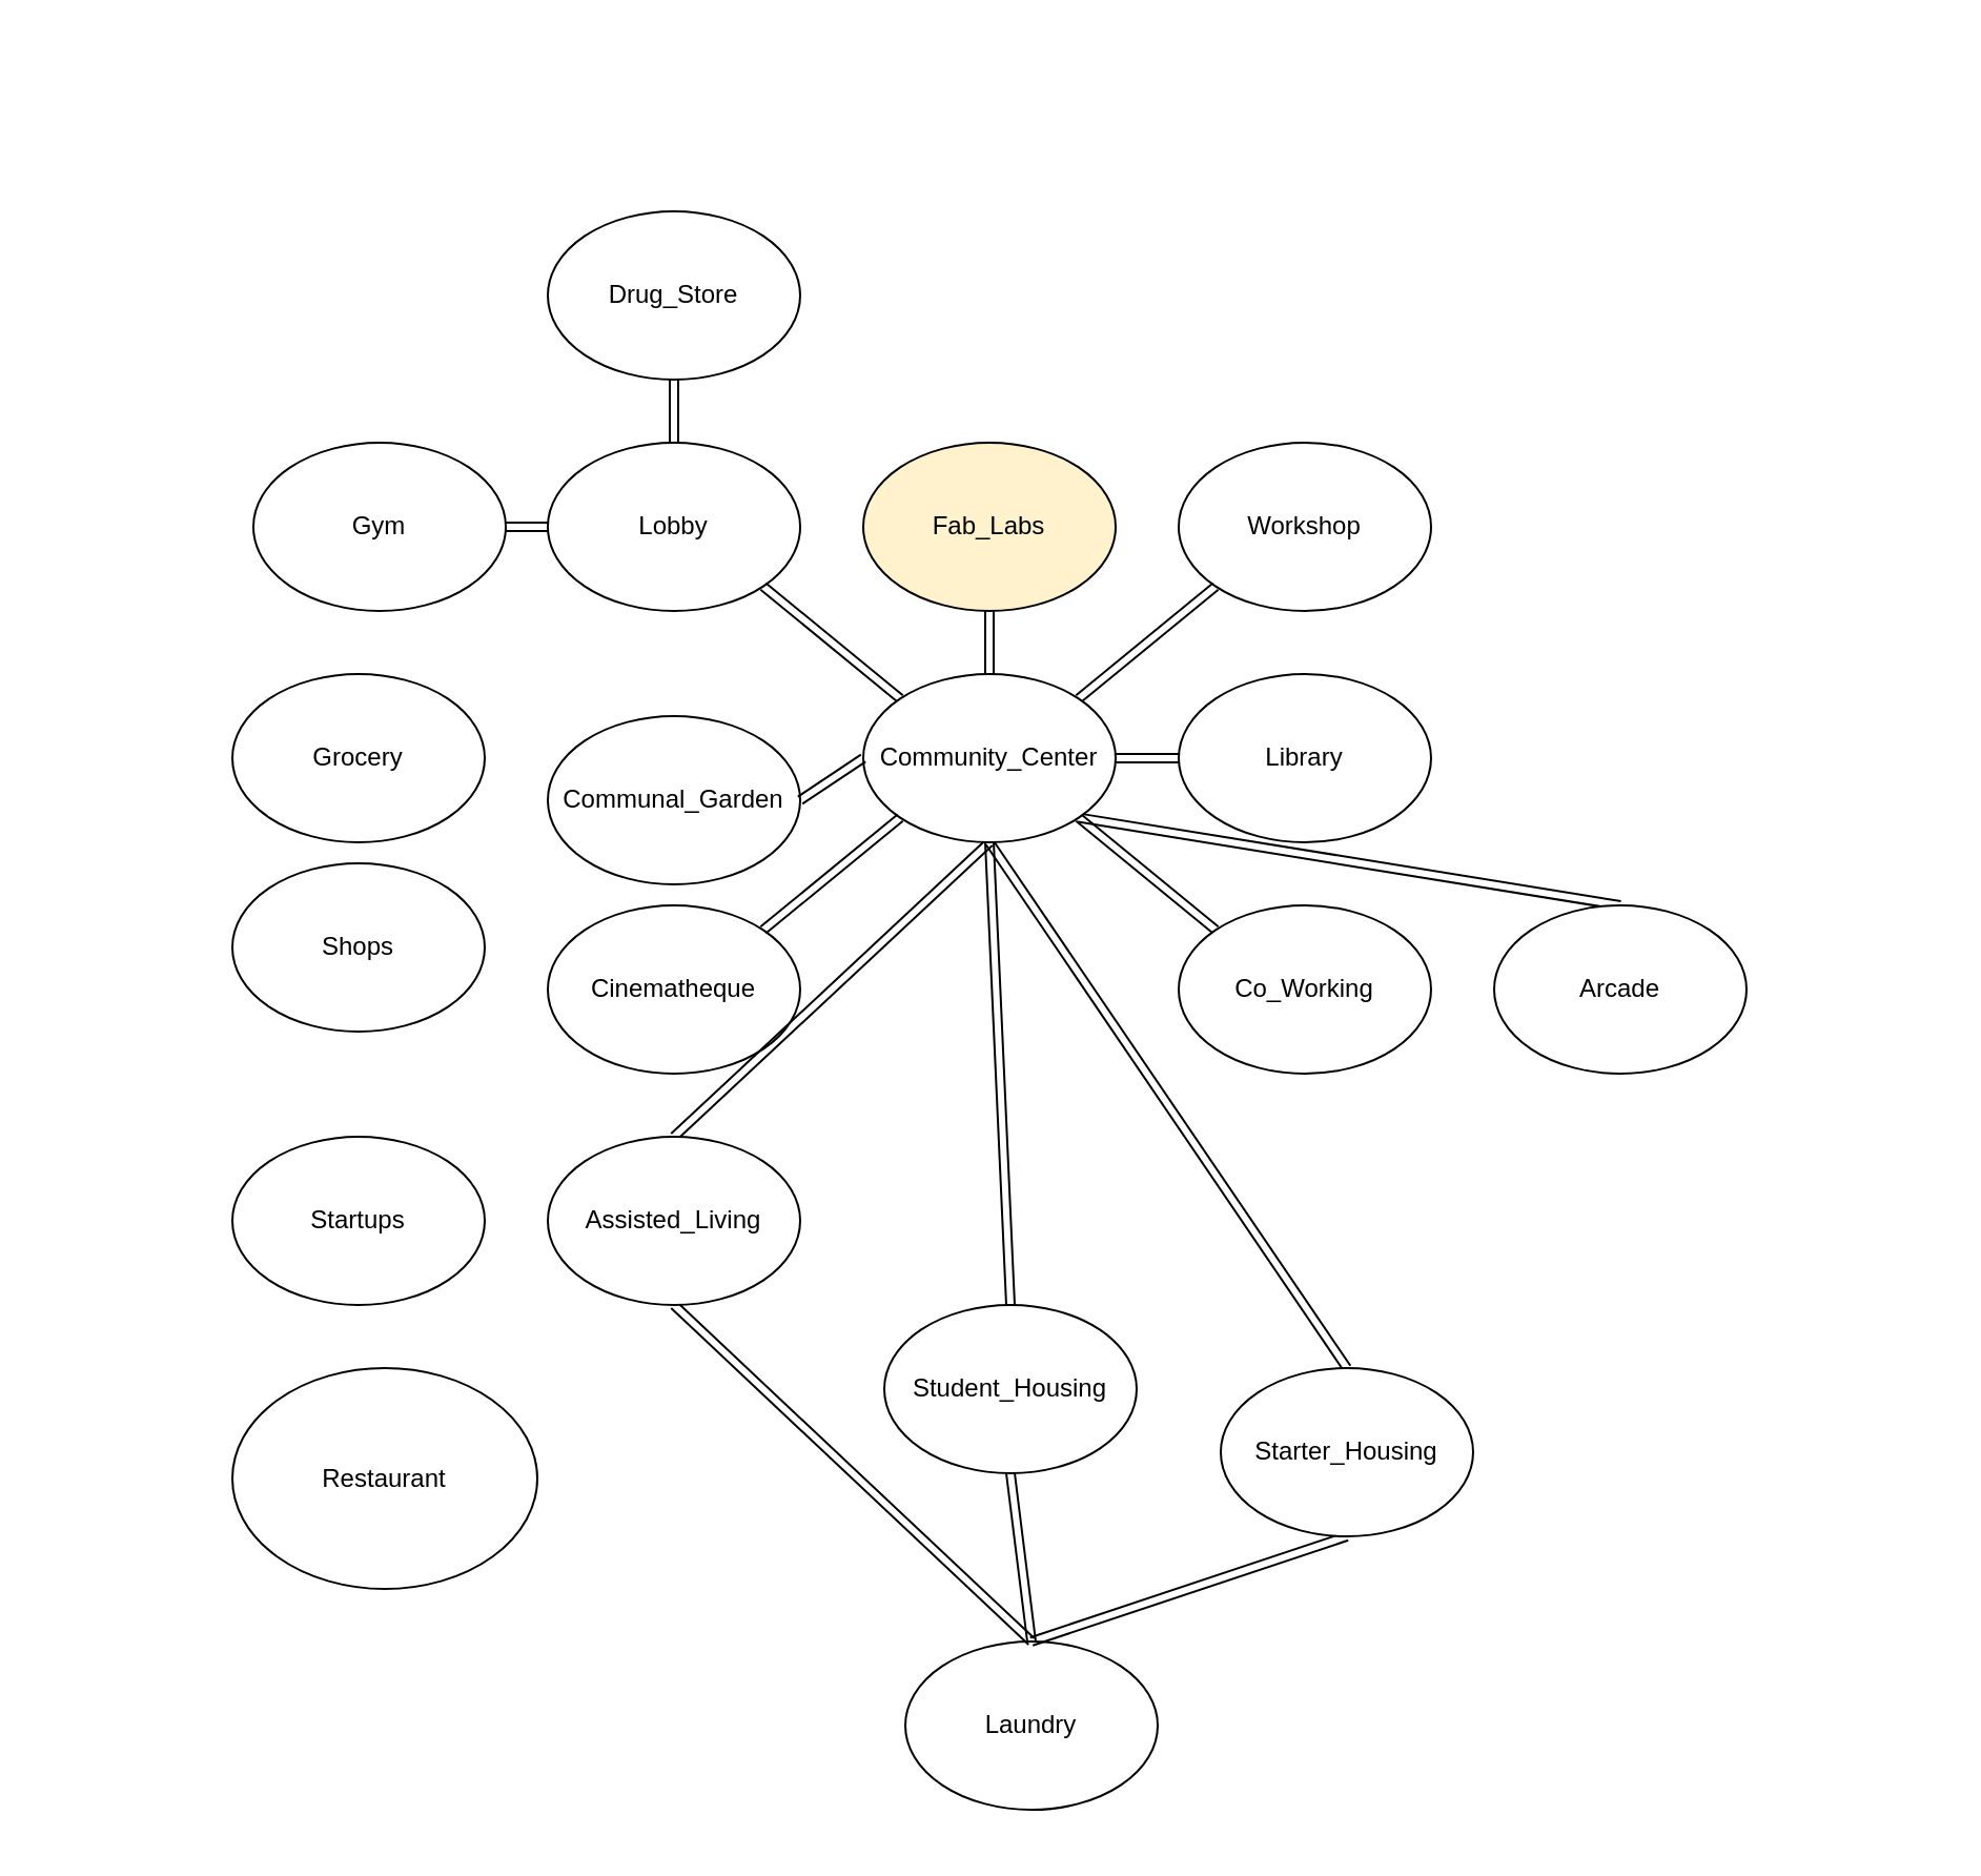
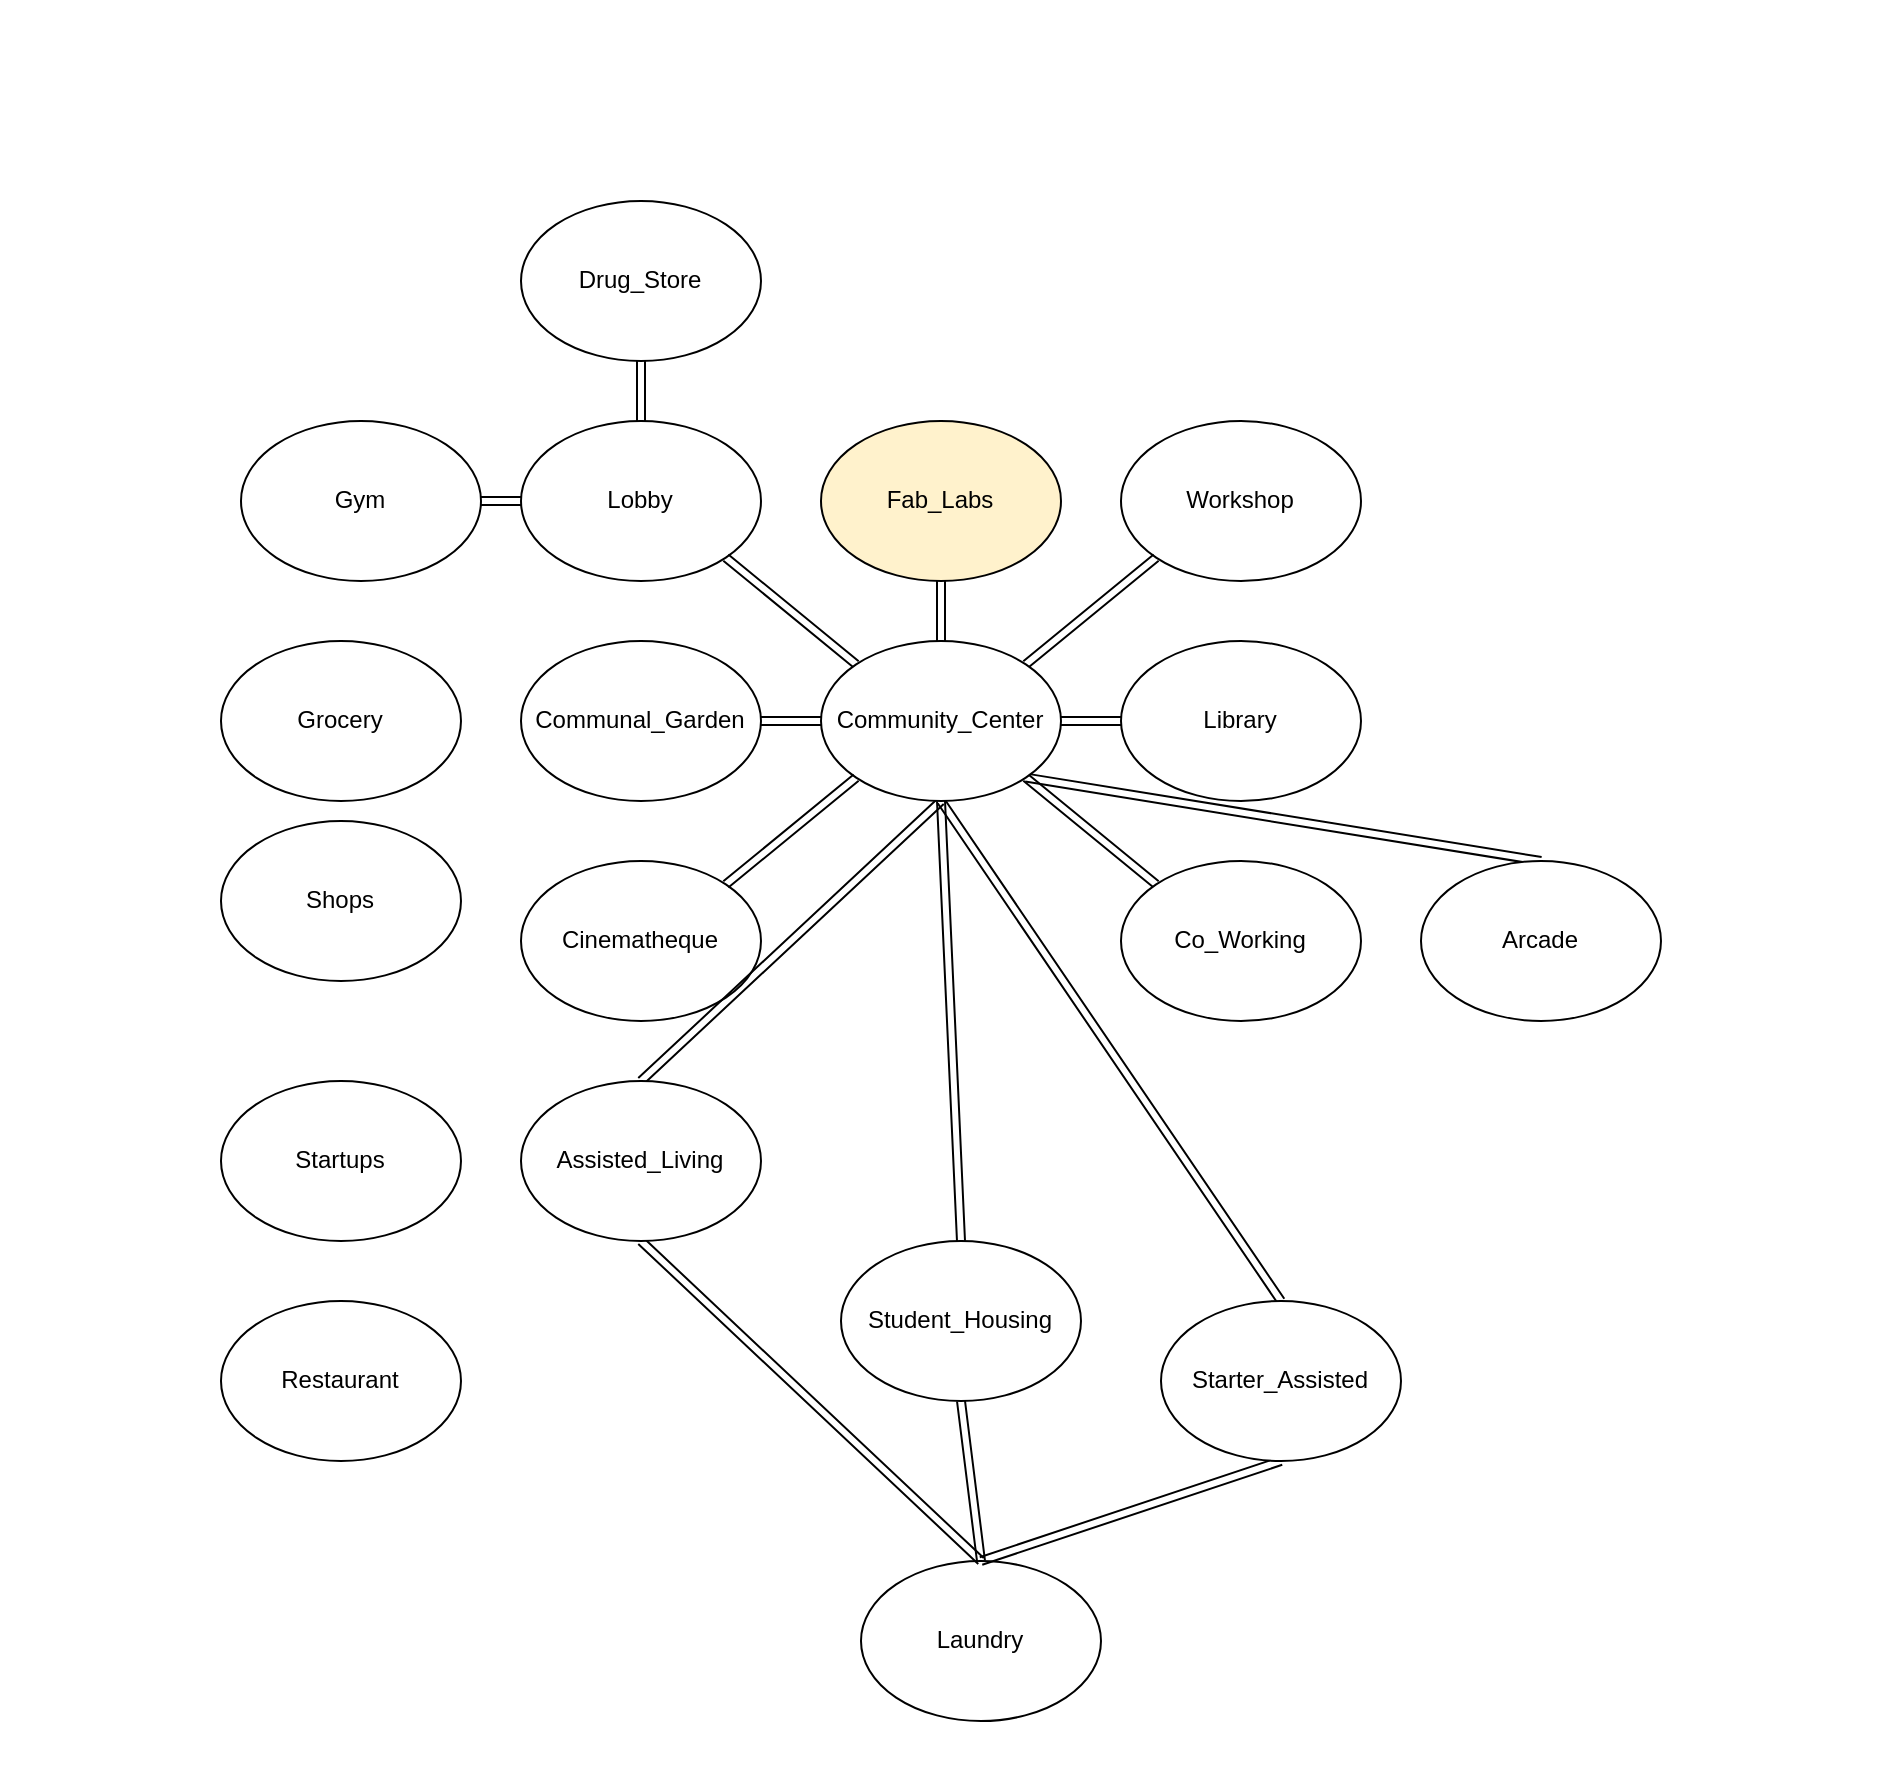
  <mxCell id="0" />
  <mxCell id="1" parent="0" />
  <mxCell id="2" value="" style="rounded=0;whiteSpace=wrap;html=1;strokeColor=#FFFFFF;" vertex="1" parent="1"><mxGeometry x="20" y="20" width="900" height="850" as="geometry" /></mxCell>
  <mxCell id="3" style="edgeStyle=none;rounded=0;orthogonalLoop=1;jettySize=auto;html=1;exitX=0.5;exitY=0;exitDx=0;exitDy=0;entryX=1;entryY=1;entryDx=0;entryDy=0;shape=link;" edge="1" parent="1" source="4" target="27"><mxGeometry relative="1" as="geometry" /></mxCell>
  <mxCell id="4" value="Arcade" style="ellipse;whiteSpace=wrap;html=1;" vertex="1" parent="1"><mxGeometry x="710" y="430" width="120" height="80" as="geometry" /></mxCell>
- <mxCell id="5" value="Communal_Garden" style="ellipse;whiteSpace=wrap;html=1;" vertex="1" parent="1"><mxGeometry x="260" y="340" width="120" height="80" as="geometry" /></mxCell>
+ <mxCell id="5" value="Communal_Garden" style="ellipse;whiteSpace=wrap;html=1;" vertex="1" parent="1"><mxGeometry x="260" y="320" width="120" height="80" as="geometry" /></mxCell>
  <mxCell id="6" style="edgeStyle=none;rounded=0;orthogonalLoop=1;jettySize=auto;html=1;exitX=0.5;exitY=0;exitDx=0;exitDy=0;entryX=0.5;entryY=1;entryDx=0;entryDy=0;shape=link;" edge="1" parent="1" source="8" target="10"><mxGeometry relative="1" as="geometry" /></mxCell>
  <mxCell id="7" style="edgeStyle=none;rounded=0;orthogonalLoop=1;jettySize=auto;html=1;exitX=0;exitY=0.5;exitDx=0;exitDy=0;entryX=1;entryY=0.5;entryDx=0;entryDy=0;shape=link;" edge="1" parent="1" source="8" target="11"><mxGeometry relative="1" as="geometry" /></mxCell>
  <mxCell id="8" value="Lobby" style="ellipse;whiteSpace=wrap;html=1;" vertex="1" parent="1"><mxGeometry x="260" y="210" width="120" height="80" as="geometry" /></mxCell>
- <mxCell id="9" value="Restaurant" style="ellipse;whiteSpace=wrap;html=1;" vertex="1" parent="1"><mxGeometry x="110" y="650" width="145" height="105" as="geometry" /></mxCell>
+ <mxCell id="9" value="Restaurant" style="ellipse;whiteSpace=wrap;html=1;" vertex="1" parent="1"><mxGeometry x="110" y="650" width="120" height="80" as="geometry" /></mxCell>
  <mxCell id="10" value="Drug_Store" style="ellipse;whiteSpace=wrap;html=1;" vertex="1" parent="1"><mxGeometry x="260" y="100" width="120" height="80" as="geometry" /></mxCell>
  <mxCell id="11" value="Gym" style="ellipse;whiteSpace=wrap;html=1;" vertex="1" parent="1"><mxGeometry x="120" y="210" width="120" height="80" as="geometry" /></mxCell>
  <mxCell id="12" value="Grocery" style="ellipse;whiteSpace=wrap;html=1;" vertex="1" parent="1"><mxGeometry x="110" y="320" width="120" height="80" as="geometry" /></mxCell>
  <mxCell id="13" value="Shops" style="ellipse;whiteSpace=wrap;html=1;" vertex="1" parent="1"><mxGeometry x="110" y="410" width="120" height="80" as="geometry" /></mxCell>
  <mxCell id="14" value="Workshop" style="ellipse;whiteSpace=wrap;html=1;" vertex="1" parent="1"><mxGeometry x="560" y="210" width="120" height="80" as="geometry" /></mxCell>
  <mxCell id="15" value="Startups" style="ellipse;whiteSpace=wrap;html=1;" vertex="1" parent="1"><mxGeometry x="110" y="540" width="120" height="80" as="geometry" /></mxCell>
  <mxCell id="16" value="Fab_Labs" style="ellipse;whiteSpace=wrap;html=1;fillColor=#fff2cc;" vertex="1" parent="1"><mxGeometry x="410" y="210" width="120" height="80" as="geometry" /></mxCell>
  <mxCell id="17" value="Laundry" style="ellipse;whiteSpace=wrap;html=1;" vertex="1" parent="1"><mxGeometry x="430" y="780" width="120" height="80" as="geometry" /></mxCell>
  <mxCell id="18" value="Cinematheque" style="ellipse;whiteSpace=wrap;html=1;" vertex="1" parent="1"><mxGeometry x="260" y="430" width="120" height="80" as="geometry" /></mxCell>
  <mxCell id="19" value="Library" style="ellipse;whiteSpace=wrap;html=1;" vertex="1" parent="1"><mxGeometry x="560" y="320" width="120" height="80" as="geometry" /></mxCell>
  <mxCell id="20" style="rounded=0;orthogonalLoop=1;jettySize=auto;html=1;exitX=1;exitY=1;exitDx=0;exitDy=0;entryX=0;entryY=0;entryDx=0;entryDy=0;shape=link;" edge="1" parent="1" source="27" target="28"><mxGeometry relative="1" as="geometry" /></mxCell>
  <mxCell id="21" style="edgeStyle=none;rounded=0;orthogonalLoop=1;jettySize=auto;html=1;exitX=0.5;exitY=0;exitDx=0;exitDy=0;shape=link;" edge="1" parent="1" source="27" target="16"><mxGeometry relative="1" as="geometry" /></mxCell>
  <mxCell id="22" style="edgeStyle=none;rounded=0;orthogonalLoop=1;jettySize=auto;html=1;exitX=1;exitY=0;exitDx=0;exitDy=0;entryX=0;entryY=1;entryDx=0;entryDy=0;shape=link;" edge="1" parent="1" source="27" target="14"><mxGeometry relative="1" as="geometry" /></mxCell>
  <mxCell id="23" style="edgeStyle=none;rounded=0;orthogonalLoop=1;jettySize=auto;html=1;exitX=0;exitY=0;exitDx=0;exitDy=0;entryX=1;entryY=1;entryDx=0;entryDy=0;shape=link;" edge="1" parent="1" source="27" target="8"><mxGeometry relative="1" as="geometry" /></mxCell>
  <mxCell id="24" style="edgeStyle=none;rounded=0;orthogonalLoop=1;jettySize=auto;html=1;exitX=0.5;exitY=1;exitDx=0;exitDy=0;entryX=0.5;entryY=0;entryDx=0;entryDy=0;shape=link;" edge="1" parent="1" source="27" target="32"><mxGeometry relative="1" as="geometry" /></mxCell>
  <mxCell id="25" style="edgeStyle=none;rounded=0;orthogonalLoop=1;jettySize=auto;html=1;exitX=0.5;exitY=1;exitDx=0;exitDy=0;entryX=0.5;entryY=0;entryDx=0;entryDy=0;shape=link;" edge="1" parent="1" source="27" target="34"><mxGeometry relative="1" as="geometry" /></mxCell>
  <mxCell id="26" style="edgeStyle=none;rounded=0;orthogonalLoop=1;jettySize=auto;html=1;exitX=0.5;exitY=1;exitDx=0;exitDy=0;entryX=0.5;entryY=0;entryDx=0;entryDy=0;shape=link;" edge="1" parent="1" source="27" target="30"><mxGeometry relative="1" as="geometry" /></mxCell>
  <mxCell id="27" value="Community_Center" style="ellipse;whiteSpace=wrap;html=1;" vertex="1" parent="1"><mxGeometry x="410" y="320" width="120" height="80" as="geometry" /></mxCell>
  <mxCell id="28" value="Co_Working" style="ellipse;whiteSpace=wrap;html=1;" vertex="1" parent="1"><mxGeometry x="560" y="430" width="120" height="80" as="geometry" /></mxCell>
  <mxCell id="29" style="edgeStyle=none;rounded=0;orthogonalLoop=1;jettySize=auto;html=1;exitX=0.5;exitY=1;exitDx=0;exitDy=0;shape=link;" edge="1" parent="1" source="30"><mxGeometry relative="1" as="geometry"><mxPoint x="490" y="780" as="targetPoint" /></mxGeometry></mxCell>
- <mxCell id="30" value="Starter_Housing" style="ellipse;whiteSpace=wrap;html=1;" vertex="1" parent="1"><mxGeometry x="580" y="650" width="120" height="80" as="geometry" /></mxCell>
+ <mxCell id="30" value="Starter_Assisted" style="ellipse;whiteSpace=wrap;html=1;" vertex="1" parent="1"><mxGeometry x="580" y="650" width="120" height="80" as="geometry" /></mxCell>
  <mxCell id="31" style="edgeStyle=none;rounded=0;orthogonalLoop=1;jettySize=auto;html=1;exitX=0.5;exitY=1;exitDx=0;exitDy=0;entryX=0.5;entryY=0;entryDx=0;entryDy=0;shape=link;" edge="1" parent="1" source="32" target="17"><mxGeometry relative="1" as="geometry" /></mxCell>
  <mxCell id="32" value="Assisted_Living" style="ellipse;whiteSpace=wrap;html=1;" vertex="1" parent="1"><mxGeometry x="260" y="540" width="120" height="80" as="geometry" /></mxCell>
  <mxCell id="33" style="edgeStyle=none;rounded=0;orthogonalLoop=1;jettySize=auto;html=1;exitX=0.5;exitY=1;exitDx=0;exitDy=0;entryX=0.5;entryY=0;entryDx=0;entryDy=0;shape=link;" edge="1" parent="1" source="34" target="17"><mxGeometry relative="1" as="geometry" /></mxCell>
  <mxCell id="34" value="Student_Housing" style="ellipse;whiteSpace=wrap;html=1;" vertex="1" parent="1"><mxGeometry x="420" y="620" width="120" height="80" as="geometry" /></mxCell>
  <mxCell id="35" value="" style="endArrow=none;html=1;rounded=0;entryX=0;entryY=1;entryDx=0;entryDy=0;exitX=1;exitY=0;exitDx=0;exitDy=0;shape=link;" edge="1" parent="1" source="18" target="27"><mxGeometry width="50" height="50" relative="1" as="geometry"><mxPoint x="410" y="530" as="sourcePoint" /><mxPoint x="460" y="480" as="targetPoint" /></mxGeometry></mxCell>
  <mxCell id="36" value="" style="endArrow=none;html=1;rounded=0;entryX=0;entryY=0.5;entryDx=0;entryDy=0;exitX=1;exitY=0.5;exitDx=0;exitDy=0;shape=link;" edge="1" parent="1" source="5" target="27"><mxGeometry width="50" height="50" relative="1" as="geometry"><mxPoint x="372.426" y="451.716" as="sourcePoint" /><mxPoint x="447.574" y="398.284" as="targetPoint" /></mxGeometry></mxCell>
  <mxCell id="37" value="" style="endArrow=none;html=1;rounded=0;entryX=0;entryY=0.5;entryDx=0;entryDy=0;exitX=1;exitY=0.5;exitDx=0;exitDy=0;shape=link;" edge="1" parent="1" source="27" target="19"><mxGeometry width="50" height="50" relative="1" as="geometry"><mxPoint x="400" y="400" as="sourcePoint" /><mxPoint x="430" y="370" as="targetPoint" /></mxGeometry></mxCell>
